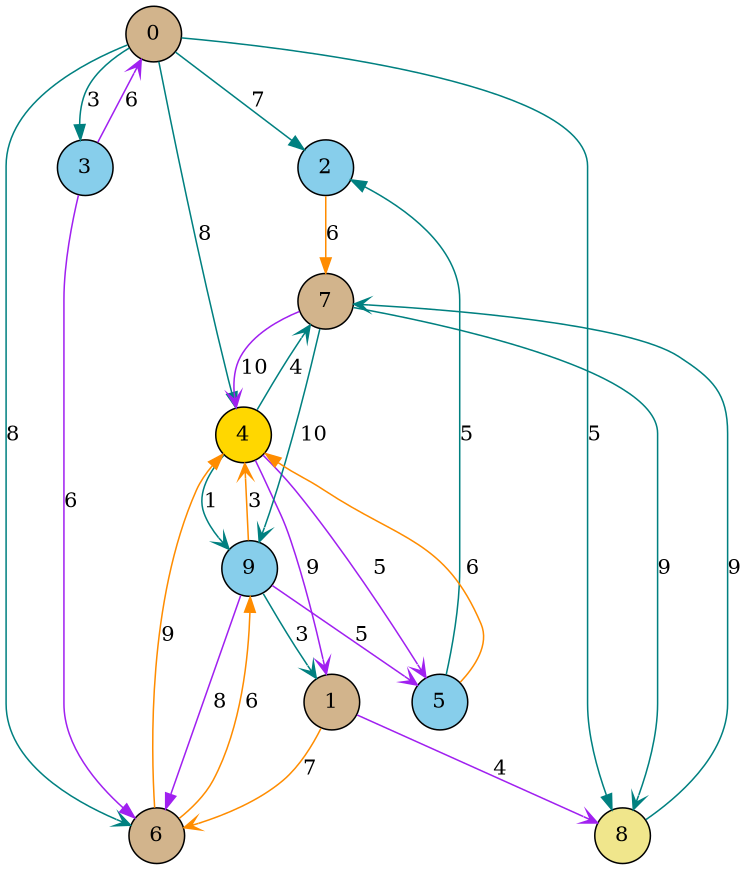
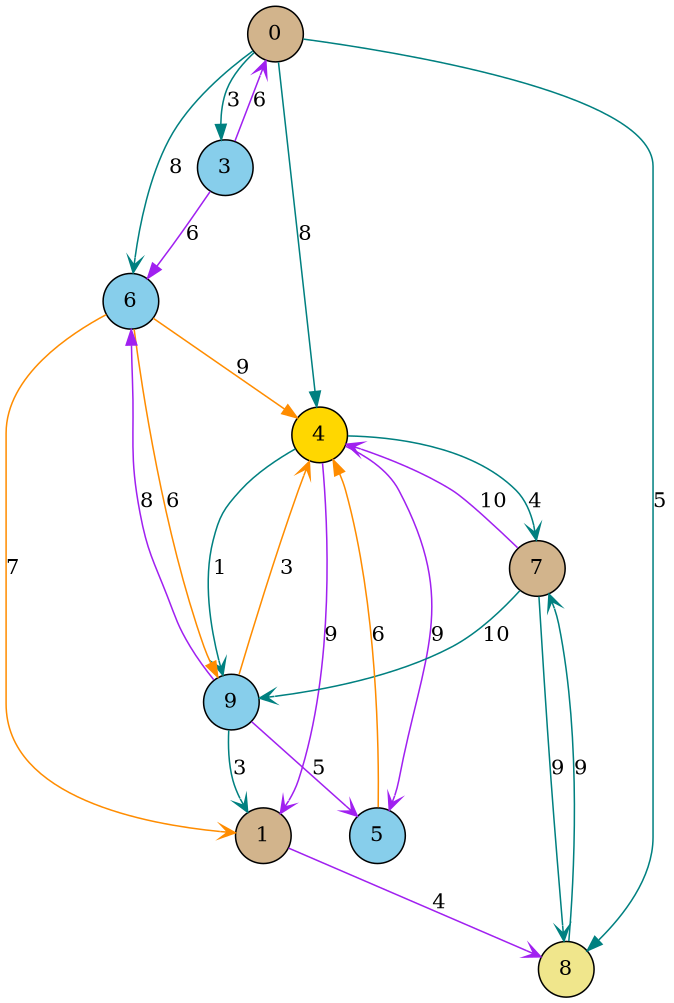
  digraph {
    bgcolor="#FFFFFF"
    splines=true
    node [fillcolor=tan fontcolor="#000000" shape=circle style=filled]
    edge [arrowhead=vee color=teal fontcolor="#000000" penwidth=1]
    n1 [label=0 width=0.277778]
-   n2 [fillcolor=skyblue label=2 width=0.277778]
    n3 [fillcolor=skyblue label=3 width=0.277778]
    n4 [fillcolor=gold label=4 width=0.277778]
-   n5 [label=6 width=0.277778]
+   n5 [fillcolor=skyblue label=6 width=0.277778]
    n6 [fillcolor=khaki label=8 width=0.277778]
    n7 [label=7 width=0.277778]
    n8 [label=1 width=0.277778]
    n9 [fillcolor=skyblue label=5 width=0.277778]
    n10 [fillcolor=skyblue label=9 width=0.277778]
-   n1 -> n2 [arrowhead=normal label=7]
    n1 -> n3 [arrowhead=normal label=3]
    n1 -> n4 [arrowhead=normal label=8]
    n1 -> n5 [label=8]
    n1 -> n6 [arrowhead=normal label=5]
-   n2 -> n7 [arrowhead=normal color=darkorange label=6]
    n3 -> n1 [color=purple label=6]
    n3 -> n5 [arrowhead=normal color=purple label=6]
    n4 -> n7 [label=4]
    n4 -> n8 [color=purple label=9]
-   n4 -> n9 [color=purple label=5]
+   n4 -> n9 [color=purple label=9]
    n4 -> n10 [label=1]
    n5 -> n4 [arrowhead=normal color=darkorange label=9]
    n5 -> n10 [arrowhead=normal color=darkorange label=6]
    n6 -> n7 [label=9]
    n7 -> n4 [color=purple label=10]
    n7 -> n6 [label=9]
    n7 -> n10 [label=10]
-   n8 -> n5 [color=darkorange label=7]
+   n5 -> n8 [color=darkorange label=7]
    n8 -> n6 [color=purple label=4]
-   n9 -> n2 [arrowhead=normal label=5]
    n9 -> n4 [arrowhead=normal color=darkorange label=6]
    n10 -> n4 [color=darkorange label=3]
    n10 -> n5 [arrowhead=normal color=purple label=8]
    n10 -> n8 [label=3]
    n10 -> n9 [color=purple label=5]
  }
